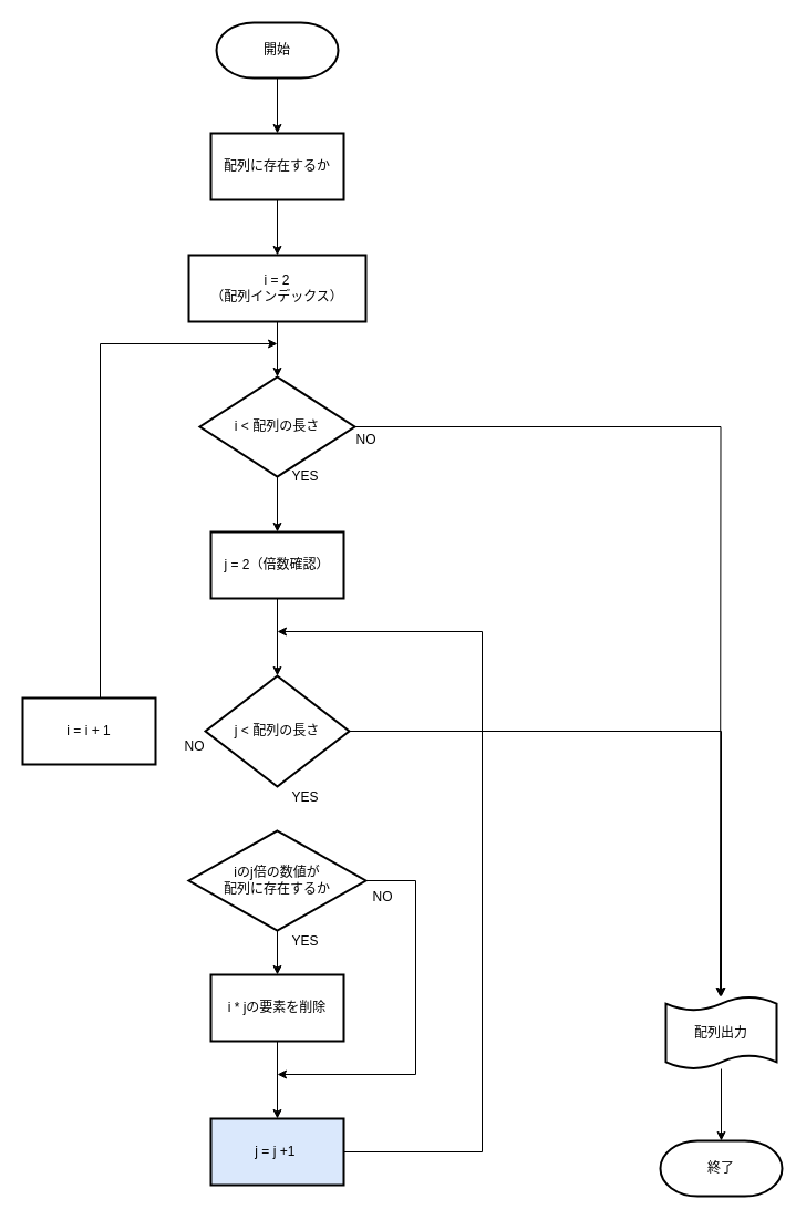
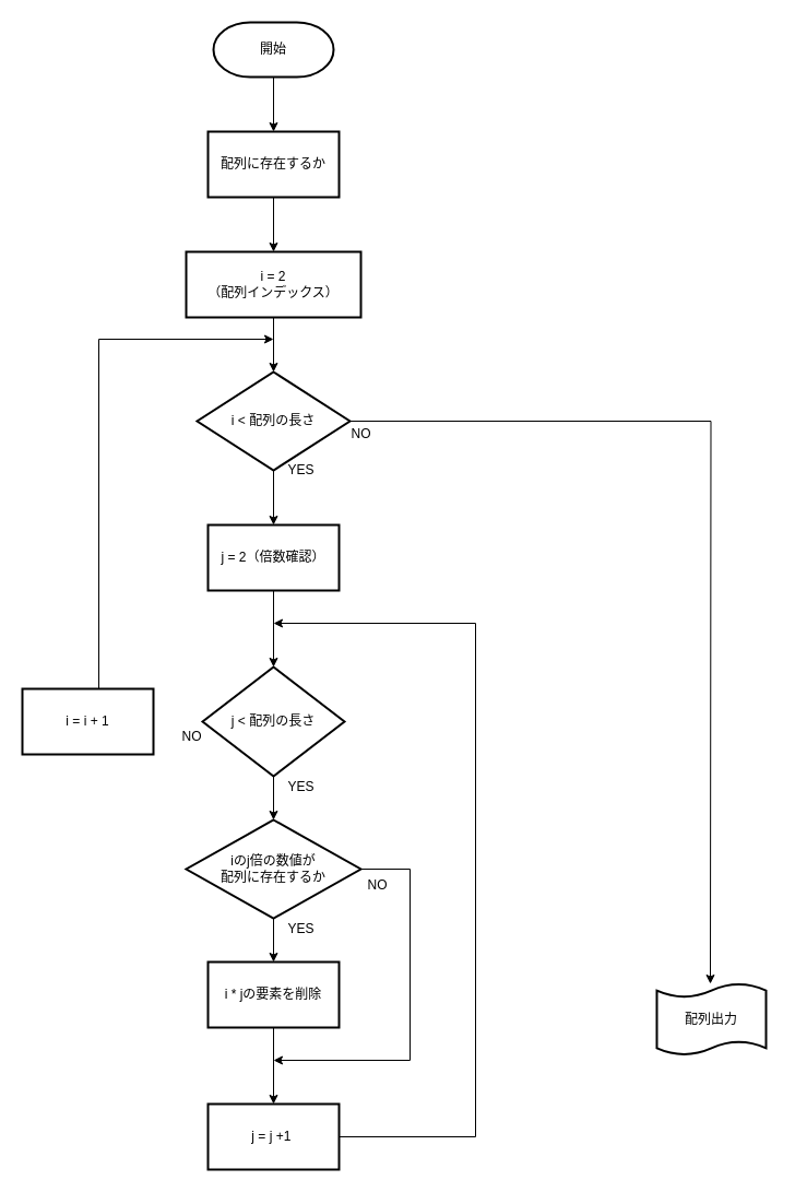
  <mxCell id="0" />
  <mxCell id="1" parent="0" />
  <mxCell id="2" value="" style="edgeStyle=orthogonalEdgeStyle;rounded=0;orthogonalLoop=1;jettySize=auto;html=1;" edge="1" parent="1" source="3" target="5"><mxGeometry relative="1" as="geometry" /></mxCell>
  <mxCell id="3" value="開始" style="strokeWidth=2;html=1;shape=mxgraph.flowchart.terminator;whiteSpace=wrap;" vertex="1" parent="1"><mxGeometry x="195" y="20" width="110" height="50" as="geometry" /></mxCell>
  <mxCell id="4" value="" style="edgeStyle=orthogonalEdgeStyle;rounded=0;orthogonalLoop=1;jettySize=auto;html=1;" edge="1" parent="1" source="5" target="7"><mxGeometry relative="1" as="geometry" /></mxCell>
  <mxCell id="5" value="配列に存在するか" style="whiteSpace=wrap;html=1;strokeWidth=2;" vertex="1" parent="1"><mxGeometry x="190" y="120" width="120" height="60" as="geometry" /></mxCell>
  <mxCell id="6" value="" style="edgeStyle=orthogonalEdgeStyle;rounded=0;orthogonalLoop=1;jettySize=auto;html=1;" edge="1" parent="1" source="7" target="19"><mxGeometry relative="1" as="geometry" /></mxCell>
  <mxCell id="7" value="i = 2&lt;br&gt;（配列インデックス）" style="whiteSpace=wrap;html=1;strokeWidth=2;" vertex="1" parent="1"><mxGeometry x="170" y="230" width="160" height="60" as="geometry" /></mxCell>
  <mxCell id="8" value="" style="edgeStyle=orthogonalEdgeStyle;rounded=0;orthogonalLoop=1;jettySize=auto;html=1;" edge="1" parent="1" source="10" target="12"><mxGeometry relative="1" as="geometry" /></mxCell>
  <mxCell id="9" value="" style="edgeStyle=orthogonalEdgeStyle;rounded=0;orthogonalLoop=1;jettySize=auto;html=1;" edge="1" parent="1" source="10"><mxGeometry relative="1" as="geometry"><mxPoint x="250" y="970" as="targetPoint" /><Array as="points"><mxPoint x="375" y="795" /><mxPoint x="375" y="970" /><mxPoint x="250" y="970" /></Array></mxGeometry></mxCell>
  <mxCell id="10" value="iのj倍の数値が&lt;br&gt;配列に存在するか" style="rhombus;whiteSpace=wrap;html=1;strokeWidth=2;" vertex="1" parent="1"><mxGeometry x="170" y="750" width="160" height="90" as="geometry" /></mxCell>
  <mxCell id="11" value="" style="edgeStyle=orthogonalEdgeStyle;rounded=0;orthogonalLoop=1;jettySize=auto;html=1;" edge="1" parent="1" source="12" target="14"><mxGeometry relative="1" as="geometry" /></mxCell>
  <mxCell id="12" value="i * jの要素を削除" style="whiteSpace=wrap;html=1;strokeWidth=2;" vertex="1" parent="1"><mxGeometry x="190" y="880" width="120" height="60" as="geometry" /></mxCell>
  <mxCell id="13" value="" style="edgeStyle=orthogonalEdgeStyle;rounded=0;orthogonalLoop=1;jettySize=auto;html=1;" edge="1" parent="1" source="14"><mxGeometry relative="1" as="geometry"><mxPoint x="250" y="570" as="targetPoint" /><Array as="points"><mxPoint x="435" y="1040" /><mxPoint x="435" y="570" /><mxPoint x="250" y="570" /></Array></mxGeometry></mxCell>
- <mxCell id="14" value="j = j +1&amp;nbsp;" style="whiteSpace=wrap;html=1;strokeWidth=2;fillColor=#dae8fc;" vertex="1" parent="1"><mxGeometry x="190" y="1010" width="120" height="60" as="geometry" /></mxCell>
- <mxCell id="15" value="" style="edgeStyle=orthogonalEdgeStyle;rounded=0;orthogonalLoop=1;jettySize=auto;html=1;" edge="1" parent="1" source="16" target="32"><mxGeometry relative="1" as="geometry" /></mxCell>
+ <mxCell id="14" value="j = j +1&amp;nbsp;" style="whiteSpace=wrap;html=1;strokeWidth=2;" vertex="1" parent="1"><mxGeometry x="190" y="1010" width="120" height="60" as="geometry" /></mxCell>
+ <mxCell id="15" value="" style="edgeStyle=orthogonalEdgeStyle;rounded=0;orthogonalLoop=1;jettySize=auto;html=1;" edge="1" parent="1" source="16" target="10"><mxGeometry relative="1" as="geometry" /></mxCell>
  <mxCell id="16" value="j &amp;lt; 配列の長さ" style="strokeWidth=2;html=1;shape=mxgraph.flowchart.decision;whiteSpace=wrap;" vertex="1" parent="1"><mxGeometry x="185" y="610" width="130" height="100" as="geometry" /></mxCell>
  <mxCell id="17" value="" style="edgeStyle=orthogonalEdgeStyle;rounded=0;orthogonalLoop=1;jettySize=auto;html=1;" edge="1" parent="1" source="24" target="16"><mxGeometry relative="1" as="geometry" /></mxCell>
  <mxCell id="18" value="" style="edgeStyle=orthogonalEdgeStyle;rounded=0;orthogonalLoop=1;jettySize=auto;html=1;" edge="1" parent="1" source="19"><mxGeometry relative="1" as="geometry"><mxPoint x="650" y="900" as="targetPoint" /></mxGeometry></mxCell>
  <mxCell id="19" value="i &amp;lt; 配列の長さ" style="strokeWidth=2;html=1;shape=mxgraph.flowchart.decision;whiteSpace=wrap;" vertex="1" parent="1"><mxGeometry x="180" y="340" width="140" height="90" as="geometry" /></mxCell>
  <mxCell id="20" value="YES" style="text;html=1;resizable=0;autosize=1;align=center;verticalAlign=middle;points=[];fillColor=none;strokeColor=none;rounded=0;" vertex="1" parent="1"><mxGeometry x="255" y="840" width="40" height="20" as="geometry" /></mxCell>
  <mxCell id="21" value="NO" style="text;html=1;resizable=0;autosize=1;align=center;verticalAlign=middle;points=[];fillColor=none;strokeColor=none;rounded=0;" vertex="1" parent="1"><mxGeometry x="330" y="800" width="30" height="20" as="geometry" /></mxCell>
  <mxCell id="22" value="YES" style="text;html=1;resizable=0;autosize=1;align=center;verticalAlign=middle;points=[];fillColor=none;strokeColor=none;rounded=0;" vertex="1" parent="1"><mxGeometry x="255" y="710" width="40" height="20" as="geometry" /></mxCell>
  <mxCell id="23" value="YES" style="text;html=1;resizable=0;autosize=1;align=center;verticalAlign=middle;points=[];fillColor=none;strokeColor=none;rounded=0;" vertex="1" parent="1"><mxGeometry x="255" y="420" width="40" height="20" as="geometry" /></mxCell>
  <mxCell id="24" value="j = 2（倍数確認）" style="whiteSpace=wrap;html=1;strokeWidth=2;" vertex="1" parent="1"><mxGeometry x="190" y="480" width="120" height="60" as="geometry" /></mxCell>
  <mxCell id="25" value="" style="edgeStyle=orthogonalEdgeStyle;rounded=0;orthogonalLoop=1;jettySize=auto;html=1;" edge="1" parent="1" source="19" target="24"><mxGeometry relative="1" as="geometry"><mxPoint x="250" y="420" as="sourcePoint" /><mxPoint x="250" y="610" as="targetPoint" /></mxGeometry></mxCell>
  <mxCell id="26" value="" style="edgeStyle=orthogonalEdgeStyle;rounded=0;orthogonalLoop=1;jettySize=auto;html=1;" edge="1" parent="1" source="27"><mxGeometry relative="1" as="geometry"><mxPoint x="250" y="310" as="targetPoint" /><Array as="points"><mxPoint x="90" y="310" /></Array></mxGeometry></mxCell>
  <mxCell id="27" value="i = i + 1" style="whiteSpace=wrap;html=1;strokeWidth=2;" vertex="1" parent="1"><mxGeometry x="20" y="630" width="120" height="60" as="geometry" /></mxCell>
  <mxCell id="28" value="NO" style="text;html=1;resizable=0;autosize=1;align=center;verticalAlign=middle;points=[];fillColor=none;strokeColor=none;rounded=0;" vertex="1" parent="1"><mxGeometry x="160" y="664" width="30" height="20" as="geometry" /></mxCell>
  <mxCell id="29" value="NO" style="text;html=1;resizable=0;autosize=1;align=center;verticalAlign=middle;points=[];fillColor=none;strokeColor=none;rounded=0;" vertex="1" parent="1"><mxGeometry x="315" y="387" width="30" height="20" as="geometry" /></mxCell>
- <mxCell id="30" value="終了" style="strokeWidth=2;html=1;shape=mxgraph.flowchart.terminator;whiteSpace=wrap;" vertex="1" parent="1"><mxGeometry x="596" y="1030" width="110" height="50" as="geometry" /></mxCell>
- <mxCell id="31" value="" style="edgeStyle=orthogonalEdgeStyle;rounded=0;orthogonalLoop=1;jettySize=auto;html=1;" edge="1" parent="1" source="32" target="30"><mxGeometry relative="1" as="geometry" /></mxCell>
  <mxCell id="32" value="配列出力" style="shape=tape;whiteSpace=wrap;html=1;strokeWidth=2;size=0.19" vertex="1" parent="1"><mxGeometry x="601" y="900" width="100" height="65" as="geometry" /></mxCell>
